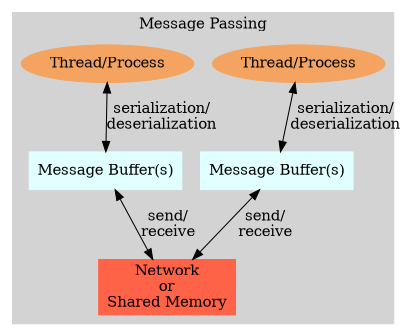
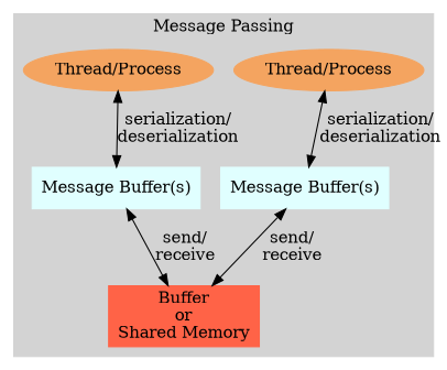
  digraph {
    rankdir=TB
    node [color=sandybrown style=filled shape=record]
    edge [dir=both]
    n1 [label="Thread/Process" shape=""]
    n2 [color=lightcyan label="Message Buffer(s)"]
    n3 [label="Thread/Process" shape=""]
    n4 [color=lightcyan label="Message Buffer(s)"]
-   n5 [color=tomato label="Network\nor\nShared Memory"]
+   n5 [color=tomato label="Buffer\nor\nShared Memory"]
    subgraph cluster_1 {
      color=lightgrey
      label="Message Passing"
      style=filled
      n5
      subgraph sub_2 {
        color=lightgrey
        label="Message Passing"
        style=filled
        n1
        n2
      }
      subgraph sub_3 {
        color=lightgrey
        label="Message Passing"
        style=filled
        n3
        n4
      }
    }
    n1 -> n2 [label="serialization/\ndeserialization"]
    n2 -> n5 [label="send/\nreceive"]
    n3 -> n4 [label="serialization/\ndeserialization"]
    n4 -> n5 [label="send/\nreceive"]
  }
